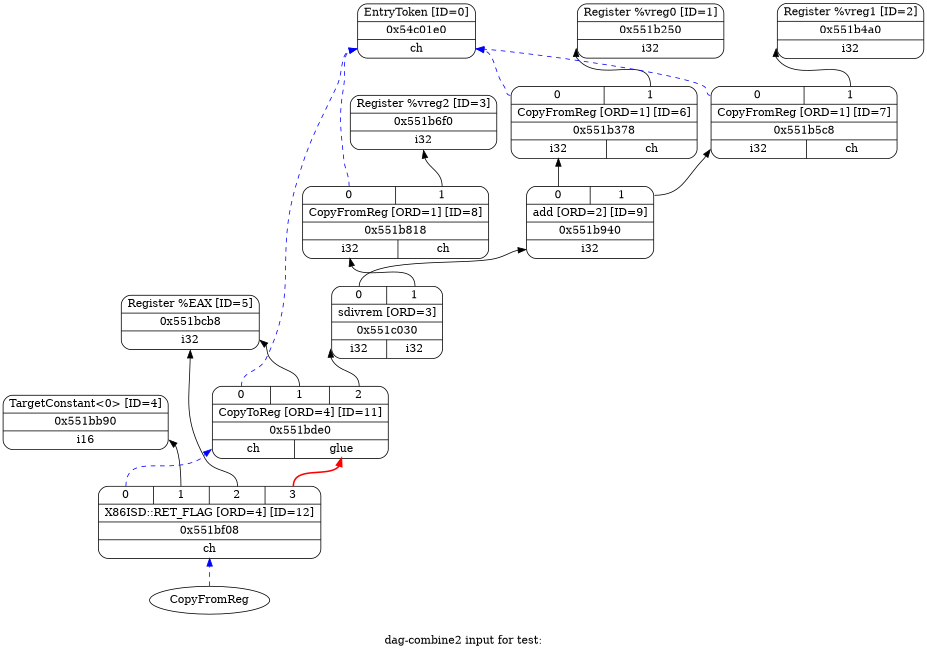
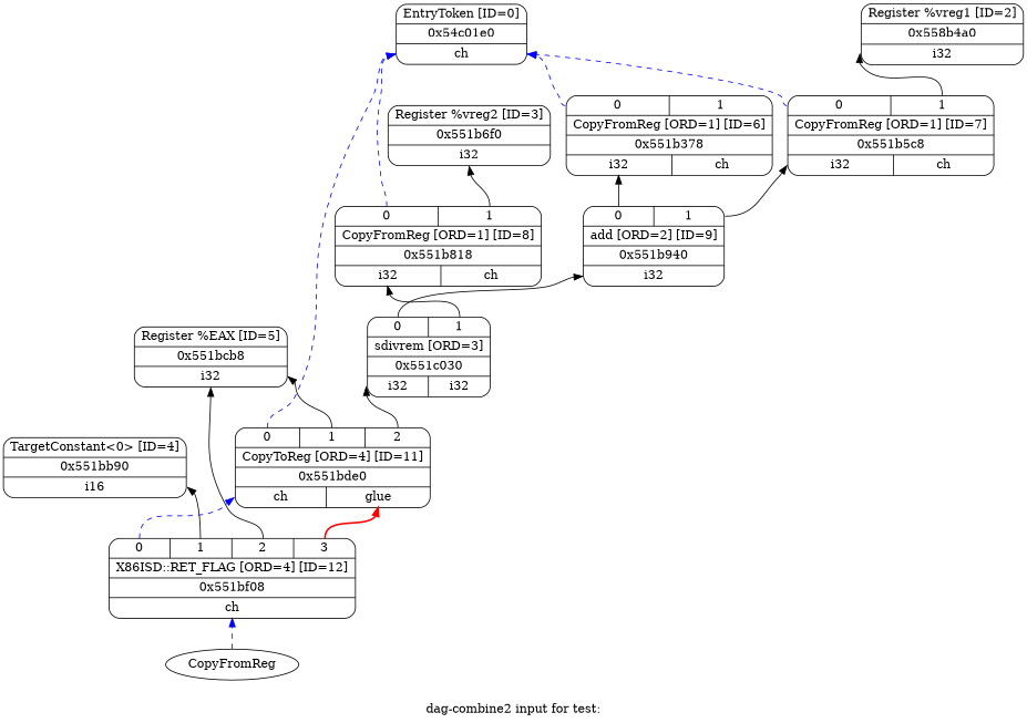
  digraph {
    label="dag-combine2 input for test:"
    rankdir=BT
    node [shape=Mrecord]
    edge [headport=d0 tailport=s0]
    n1 [label="{EntryToken [ID=0]|0x54c01e0|{<d0>ch}}"]
-   n2 [label="{Register %vreg0 [ID=1]|0x551b250|{<d0>i32}}"]
-   n3 [label="{Register %vreg1 [ID=2]|0x551b4a0|{<d0>i32}}"]
+   n3 [label="{Register %vreg1 [ID=2]|0x558b4a0|{<d0>i32}}"]
    n4 [label="{Register %vreg2 [ID=3]|0x551b6f0|{<d0>i32}}"]
    n5 [label="{TargetConstant\<0\> [ID=4]|0x551bb90|{<d0>i16}}"]
    n6 [label="{Register %EAX [ID=5]|0x551bcb8|{<d0>i32}}"]
    n7 [label="{{<s0>0|<s1>1}|CopyFromReg [ORD=1] [ID=6]|0x551b378|{<d0>i32|<d1>ch}}"]
    n8 [label="{{<s0>0|<s1>1}|CopyFromReg [ORD=1] [ID=7]|0x551b5c8|{<d0>i32|<d1>ch}}"]
    n9 [label="{{<s0>0|<s1>1}|CopyFromReg [ORD=1] [ID=8]|0x551b818|{<d0>i32|<d1>ch}}"]
    n10 [label="{{<s0>0|<s1>1}|add [ORD=2] [ID=9]|0x551b940|{<d0>i32}}"]
    n11 [label="{{<s0>0|<s1>1|<s2>2}|CopyToReg [ORD=4] [ID=11]|0x551bde0|{<d0>ch|<d1>glue}}"]
    n12 [label="{{<s0>0|<s1>1}|sdivrem [ORD=3]|0x551c030|{<d0>i32|<d1>i32}}"]
    n13 [label="{{<s0>0|<s1>1|<s2>2|<s3>3}|X86ISD::RET_FLAG [ORD=4] [ID=12]|0x551bf08|{<d0>ch}}"]
    n14 [label=CopyFromReg plaintext=circle shape=""]
    n7 -> n1 [color=blue style=dashed]
-   n7 -> n2 [tailport=s1]
    n8 -> n1 [color=blue style=dashed]
    n8 -> n3 [tailport=s1]
    n9 -> n1 [color=blue style=dashed]
    n9 -> n4 [tailport=s1]
    n10 -> n7
    n10 -> n8 [tailport=s1]
    n11 -> n1 [color=blue style=dashed]
    n11 -> n6 [tailport=s1]
    n11 -> n12 [tailport=s2]
    n12 -> n9 [tailport=s1]
    n12 -> n10
    n13 -> n5 [tailport=s1]
    n13 -> n6 [tailport=s2]
    n13 -> n11 [color=blue style=dashed]
    n13 -> n11 [color=red headport=d1 style=bold tailport=s3]
    n14 -> n13 [color=blue style=dashed]
  }
